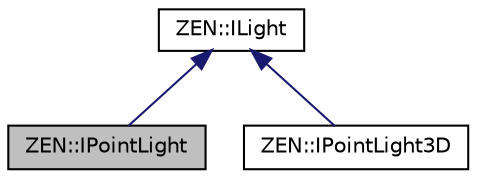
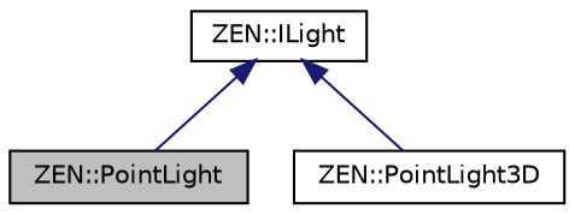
  digraph {
    node [color=black fillcolor=white fontname=Helvetica fontsize=10 shape=record style=filled]
    edge [color=midnightblue dir=back fontname=Helvetica fontsize=10 labelfontname=Helvetica labelfontsize=10 style=solid]
-   n1 [fillcolor=grey75 fontcolor=black height=0.2 label="ZEN::IPointLight" width=0.4]
-   n2 [height=0.2 label="ZEN::IPointLight3D" width=0.4]
+   n1 [fillcolor=grey75 fontcolor=black height=0.2 label="ZEN::PointLight" width=0.4]
+   n2 [height=0.2 label="ZEN::PointLight3D" width=0.4]
    n3 [height=0.2 label="ZEN::ILight" width=0.4]
    n3 -> n1
    n3 -> n2
  }
